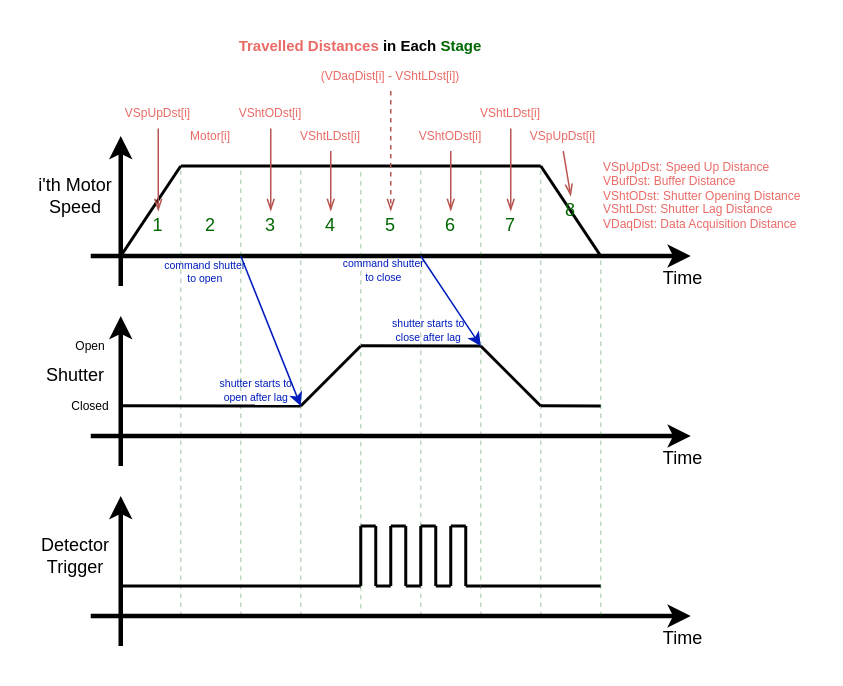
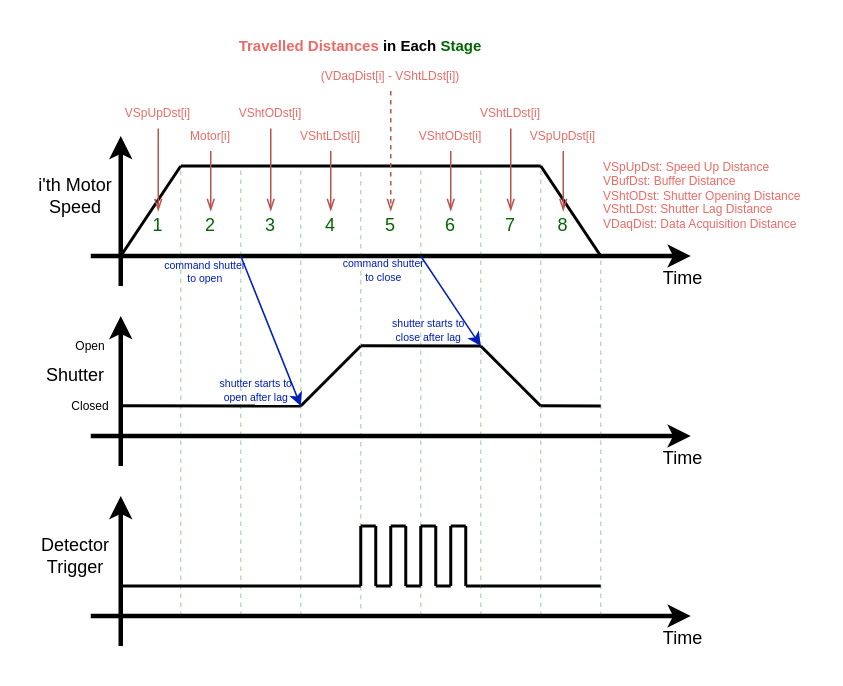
  <mxCell id="0" />
  <mxCell id="1" parent="0" />
  <mxCell id="2" value="" style="endArrow=classic;html=1;strokeWidth=3;" edge="1" parent="1"><mxGeometry width="50" height="50" relative="1" as="geometry"><mxPoint x="80" y="190" as="sourcePoint" /><mxPoint x="80" y="90" as="targetPoint" /></mxGeometry></mxCell>
  <mxCell id="3" value="" style="endArrow=classic;html=1;strokeWidth=3;" edge="1" parent="1"><mxGeometry width="50" height="50" relative="1" as="geometry"><mxPoint x="60" y="170" as="sourcePoint" /><mxPoint x="460" y="170" as="targetPoint" /></mxGeometry></mxCell>
  <mxCell id="4" value="" style="endArrow=none;html=1;strokeWidth=2;" edge="1" parent="1"><mxGeometry width="50" height="50" relative="1" as="geometry"><mxPoint x="80" y="170" as="sourcePoint" /><mxPoint x="120" y="110" as="targetPoint" /></mxGeometry></mxCell>
  <mxCell id="5" value="" style="endArrow=none;html=1;strokeWidth=2;fontColor=#EA6B66;" edge="1" parent="1"><mxGeometry width="50" height="50" relative="1" as="geometry"><mxPoint x="120" y="110" as="sourcePoint" /><mxPoint x="360" y="110" as="targetPoint" /></mxGeometry></mxCell>
  <mxCell id="6" value="1" style="text;html=1;strokeColor=none;fillColor=none;align=center;verticalAlign=middle;whiteSpace=wrap;rounded=0;fontColor=#006600;" vertex="1" parent="1"><mxGeometry x="95" y="140" width="20" height="20" as="geometry" /></mxCell>
  <mxCell id="7" value="" style="endArrow=none;dashed=1;html=1;strokeColor=#006600;opacity=25;" edge="1" parent="1"><mxGeometry width="50" height="50" relative="1" as="geometry"><mxPoint x="120" y="410" as="sourcePoint" /><mxPoint x="120" y="110" as="targetPoint" /></mxGeometry></mxCell>
  <mxCell id="8" value="2" style="text;html=1;strokeColor=none;fillColor=none;align=center;verticalAlign=middle;whiteSpace=wrap;rounded=0;fontColor=#006600;" vertex="1" parent="1"><mxGeometry x="130" y="140" width="20" height="20" as="geometry" /></mxCell>
  <mxCell id="9" value="3" style="text;html=1;strokeColor=none;fillColor=none;align=center;verticalAlign=middle;whiteSpace=wrap;rounded=0;fontColor=#006600;" vertex="1" parent="1"><mxGeometry x="170" y="140" width="20" height="20" as="geometry" /></mxCell>
  <mxCell id="10" value="" style="endArrow=none;dashed=1;html=1;strokeColor=#006600;opacity=25;" edge="1" parent="1"><mxGeometry width="50" height="50" relative="1" as="geometry"><mxPoint x="160" y="410" as="sourcePoint" /><mxPoint x="160" y="110" as="targetPoint" /></mxGeometry></mxCell>
  <mxCell id="11" value="4" style="text;html=1;strokeColor=none;fillColor=none;align=center;verticalAlign=middle;whiteSpace=wrap;rounded=0;fontColor=#006600;" vertex="1" parent="1"><mxGeometry x="210" y="140" width="20" height="20" as="geometry" /></mxCell>
  <mxCell id="12" value="" style="endArrow=none;dashed=1;html=1;strokeColor=#006600;opacity=25;" edge="1" parent="1"><mxGeometry width="50" height="50" relative="1" as="geometry"><mxPoint x="200" y="410" as="sourcePoint" /><mxPoint x="200" y="110" as="targetPoint" /></mxGeometry></mxCell>
  <mxCell id="13" value="" style="endArrow=none;dashed=1;html=1;strokeColor=#006600;opacity=25;" edge="1" parent="1"><mxGeometry width="50" height="50" relative="1" as="geometry"><mxPoint x="240" y="405" as="sourcePoint" /><mxPoint x="240" y="110" as="targetPoint" /></mxGeometry></mxCell>
  <mxCell id="14" value="" style="endArrow=none;dashed=1;html=1;strokeColor=#006600;opacity=25;" edge="1" parent="1"><mxGeometry width="50" height="50" relative="1" as="geometry"><mxPoint x="280" y="410" as="sourcePoint" /><mxPoint x="280" y="110" as="targetPoint" /></mxGeometry></mxCell>
  <mxCell id="15" value="" style="endArrow=none;dashed=1;html=1;strokeColor=#006600;opacity=25;" edge="1" parent="1"><mxGeometry width="50" height="50" relative="1" as="geometry"><mxPoint x="360" y="410" as="sourcePoint" /><mxPoint x="360" y="110" as="targetPoint" /></mxGeometry></mxCell>
  <mxCell id="16" value="" style="endArrow=none;dashed=1;html=1;strokeColor=#006600;opacity=25;" edge="1" parent="1"><mxGeometry width="50" height="50" relative="1" as="geometry"><mxPoint x="320" y="410" as="sourcePoint" /><mxPoint x="320" y="110" as="targetPoint" /></mxGeometry></mxCell>
  <mxCell id="17" value="6" style="text;html=1;strokeColor=none;fillColor=none;align=center;verticalAlign=middle;whiteSpace=wrap;rounded=0;fontColor=#006600;" vertex="1" parent="1"><mxGeometry x="290" y="140" width="20" height="20" as="geometry" /></mxCell>
  <mxCell id="18" value="5" style="text;html=1;strokeColor=none;fillColor=none;align=center;verticalAlign=middle;whiteSpace=wrap;rounded=0;fontColor=#006600;" vertex="1" parent="1"><mxGeometry x="250" y="140" width="20" height="20" as="geometry" /></mxCell>
  <mxCell id="19" value="7" style="text;html=1;strokeColor=none;fillColor=none;align=center;verticalAlign=middle;whiteSpace=wrap;rounded=0;fontColor=#006600;" vertex="1" parent="1"><mxGeometry x="330" y="140" width="20" height="20" as="geometry" /></mxCell>
  <mxCell id="20" value="" style="endArrow=none;html=1;strokeWidth=2;" edge="1" parent="1"><mxGeometry width="50" height="50" relative="1" as="geometry"><mxPoint x="400" y="170" as="sourcePoint" /><mxPoint x="360" y="110" as="targetPoint" /></mxGeometry></mxCell>
- <mxCell id="21" value="8" style="text;html=1;strokeColor=none;fillColor=none;align=center;verticalAlign=middle;whiteSpace=wrap;rounded=0;fontColor=#006600;" vertex="1" parent="1"><mxGeometry x="370" y="130" width="20" height="20" as="geometry" /></mxCell>
+ <mxCell id="21" value="8" style="text;html=1;strokeColor=none;fillColor=none;align=center;verticalAlign=middle;whiteSpace=wrap;rounded=0;fontColor=#006600;" vertex="1" parent="1"><mxGeometry x="365" y="140" width="20" height="20" as="geometry" /></mxCell>
  <mxCell id="22" value="i'th Motor Speed" style="text;html=1;strokeColor=none;fillColor=none;align=center;verticalAlign=middle;whiteSpace=wrap;rounded=0;" vertex="1" parent="1"><mxGeometry x="20" y="110" width="60" height="40" as="geometry" /></mxCell>
  <mxCell id="23" value="Time" style="text;html=1;strokeColor=none;fillColor=none;align=center;verticalAlign=middle;whiteSpace=wrap;rounded=0;" vertex="1" parent="1"><mxGeometry x="435" y="175" width="40" height="20" as="geometry" /></mxCell>
  <mxCell id="24" style="rounded=0;orthogonalLoop=1;jettySize=auto;html=1;exitX=0.5;exitY=1;exitDx=0;exitDy=0;entryX=0.5;entryY=0;entryDx=0;entryDy=0;fontSize=8;endArrow=openThin;endFill=0;fontColor=#EA6B66;fillColor=#f8cecc;strokeColor=#b85450;" edge="1" parent="1" source="25" target="6"><mxGeometry relative="1" as="geometry" /></mxCell>
  <mxCell id="25" value="VSpUpDst[i]" style="text;html=1;strokeColor=none;fillColor=none;align=center;verticalAlign=middle;whiteSpace=wrap;rounded=0;fontSize=8;fontColor=#EA6B66;" vertex="1" parent="1"><mxGeometry x="85" y="65" width="40" height="20" as="geometry" /></mxCell>
  <mxCell id="26" value="Motor[i]" style="text;html=1;strokeColor=none;fillColor=none;align=center;verticalAlign=middle;whiteSpace=wrap;rounded=0;fontSize=8;fontColor=#EA6B66;" vertex="1" parent="1"><mxGeometry x="120" y="80" width="40" height="20" as="geometry" /></mxCell>
+ <mxCell id="27" style="rounded=0;orthogonalLoop=1;jettySize=auto;html=1;exitX=0.5;exitY=1;exitDx=0;exitDy=0;entryX=0.5;entryY=0;entryDx=0;entryDy=0;fontSize=8;endArrow=openThin;endFill=0;fontColor=#EA6B66;fillColor=#f8cecc;strokeColor=#b85450;" edge="1" source="26" parent="1" target="8"><mxGeometry relative="1" as="geometry"><mxPoint x="155" y="175" as="targetPoint" /></mxGeometry></mxCell>
  <mxCell id="28" value="VShtODst[i]" style="text;html=1;strokeColor=none;fillColor=none;align=center;verticalAlign=middle;whiteSpace=wrap;rounded=0;fontSize=8;fontColor=#EA6B66;" vertex="1" parent="1"><mxGeometry x="160" y="65" width="40" height="20" as="geometry" /></mxCell>
  <mxCell id="29" style="rounded=0;orthogonalLoop=1;jettySize=auto;html=1;exitX=0.5;exitY=1;exitDx=0;exitDy=0;entryX=0.5;entryY=0;entryDx=0;entryDy=0;fontSize=8;endArrow=openThin;endFill=0;fontColor=#EA6B66;fillColor=#f8cecc;strokeColor=#b85450;" edge="1" source="28" parent="1" target="9"><mxGeometry relative="1" as="geometry"><mxPoint x="180" y="160" as="targetPoint" /></mxGeometry></mxCell>
  <mxCell id="30" value="VShtLDst[i]" style="text;html=1;strokeColor=none;fillColor=none;align=center;verticalAlign=middle;whiteSpace=wrap;rounded=0;fontSize=8;fontColor=#EA6B66;" vertex="1" parent="1"><mxGeometry x="200" y="80" width="40" height="20" as="geometry" /></mxCell>
  <mxCell id="31" style="rounded=0;orthogonalLoop=1;jettySize=auto;html=1;exitX=0.5;exitY=1;exitDx=0;exitDy=0;entryX=0.5;entryY=0;entryDx=0;entryDy=0;fontSize=8;endArrow=openThin;endFill=0;fontColor=#EA6B66;fillColor=#f8cecc;strokeColor=#b85450;" edge="1" source="30" parent="1" target="11"><mxGeometry relative="1" as="geometry"><mxPoint x="220" y="160" as="targetPoint" /></mxGeometry></mxCell>
  <mxCell id="32" value="(VDaqDist[i] - VShtLDst[i])" style="text;html=1;strokeColor=none;fillColor=none;align=center;verticalAlign=middle;whiteSpace=wrap;rounded=0;fontSize=8;fontColor=#EA6B66;" vertex="1" parent="1"><mxGeometry x="200" y="40" width="120" height="20" as="geometry" /></mxCell>
  <mxCell id="33" style="rounded=0;orthogonalLoop=1;jettySize=auto;html=1;exitX=0.5;exitY=1;exitDx=0;exitDy=0;entryX=0.5;entryY=0;entryDx=0;entryDy=0;fontSize=8;endArrow=openThin;endFill=0;fontColor=#EA6B66;fillColor=#f8cecc;strokeColor=#b85450;dashed=1;" edge="1" source="32" parent="1" target="18"><mxGeometry relative="1" as="geometry"><mxPoint x="260" y="160" as="targetPoint" /></mxGeometry></mxCell>
  <mxCell id="34" value="VShtODst[i]" style="text;html=1;strokeColor=none;fillColor=none;align=center;verticalAlign=middle;whiteSpace=wrap;rounded=0;fontSize=8;fontColor=#EA6B66;" vertex="1" parent="1"><mxGeometry x="280" y="80" width="40" height="20" as="geometry" /></mxCell>
  <mxCell id="35" style="rounded=0;orthogonalLoop=1;jettySize=auto;html=1;exitX=0.5;exitY=1;exitDx=0;exitDy=0;entryX=0.5;entryY=0;entryDx=0;entryDy=0;fontSize=8;endArrow=openThin;endFill=0;fontColor=#EA6B66;fillColor=#f8cecc;strokeColor=#b85450;" edge="1" source="34" parent="1" target="17"><mxGeometry relative="1" as="geometry"><mxPoint x="300" y="160" as="targetPoint" /></mxGeometry></mxCell>
  <mxCell id="36" value="VShtLDst[i]" style="text;html=1;strokeColor=none;fillColor=none;align=center;verticalAlign=middle;whiteSpace=wrap;rounded=0;fontSize=8;fontColor=#EA6B66;" vertex="1" parent="1"><mxGeometry x="320" y="65" width="40" height="20" as="geometry" /></mxCell>
  <mxCell id="37" style="rounded=0;orthogonalLoop=1;jettySize=auto;html=1;exitX=0.5;exitY=1;exitDx=0;exitDy=0;entryX=0.5;entryY=0;entryDx=0;entryDy=0;fontSize=8;endArrow=openThin;endFill=0;fontColor=#EA6B66;fillColor=#f8cecc;strokeColor=#b85450;" edge="1" source="36" parent="1" target="19"><mxGeometry relative="1" as="geometry"><mxPoint x="340" y="160" as="targetPoint" /></mxGeometry></mxCell>
  <mxCell id="38" value="VSpUpDst[i]" style="text;html=1;strokeColor=none;fillColor=none;align=center;verticalAlign=middle;whiteSpace=wrap;rounded=0;fontSize=8;fontColor=#EA6B66;" vertex="1" parent="1"><mxGeometry x="355" y="80" width="40" height="20" as="geometry" /></mxCell>
  <mxCell id="39" style="rounded=0;orthogonalLoop=1;jettySize=auto;html=1;exitX=0.5;exitY=1;exitDx=0;exitDy=0;entryX=0.5;entryY=0;entryDx=0;entryDy=0;fontSize=8;endArrow=openThin;endFill=0;fontColor=#EA6B66;fillColor=#f8cecc;strokeColor=#b85450;" edge="1" source="38" parent="1" target="21"><mxGeometry relative="1" as="geometry"><mxPoint x="380" y="160" as="targetPoint" /></mxGeometry></mxCell>
  <mxCell id="40" value="" style="endArrow=classic;html=1;strokeWidth=3;" edge="1" parent="1"><mxGeometry width="50" height="50" relative="1" as="geometry"><mxPoint x="80" y="310" as="sourcePoint" /><mxPoint x="80" y="210" as="targetPoint" /></mxGeometry></mxCell>
  <mxCell id="41" value="Shutter" style="text;html=1;strokeColor=none;fillColor=none;align=center;verticalAlign=middle;whiteSpace=wrap;rounded=0;" vertex="1" parent="1"><mxGeometry x="20" y="240" width="60" height="20" as="geometry" /></mxCell>
  <mxCell id="42" value="Time" style="text;html=1;strokeColor=none;fillColor=none;align=center;verticalAlign=middle;whiteSpace=wrap;rounded=0;" vertex="1" parent="1"><mxGeometry x="435" y="295" width="40" height="20" as="geometry" /></mxCell>
  <mxCell id="43" value="" style="endArrow=classic;html=1;strokeWidth=3;" edge="1" parent="1"><mxGeometry width="50" height="50" relative="1" as="geometry"><mxPoint x="60" y="290" as="sourcePoint" /><mxPoint x="460" y="290" as="targetPoint" /></mxGeometry></mxCell>
  <mxCell id="44" value="Closed" style="text;html=1;strokeColor=none;fillColor=none;align=center;verticalAlign=middle;whiteSpace=wrap;rounded=0;fontSize=8;" vertex="1" parent="1"><mxGeometry y="260" width="40" height="20" as="geometry" x="40" /></mxCell>
  <mxCell id="45" value="Open" style="text;html=1;strokeColor=none;fillColor=none;align=center;verticalAlign=middle;whiteSpace=wrap;rounded=0;fontSize=8;" vertex="1" parent="1"><mxGeometry y="220" width="40" height="20" as="geometry" x="40" /></mxCell>
  <mxCell id="46" value="" style="endArrow=classic;html=1;strokeWidth=3;" edge="1" parent="1"><mxGeometry width="50" height="50" relative="1" as="geometry"><mxPoint x="80" y="430" as="sourcePoint" /><mxPoint x="80" y="330" as="targetPoint" /></mxGeometry></mxCell>
  <mxCell id="47" value="Detector&lt;br&gt;Trigger" style="text;html=1;strokeColor=none;fillColor=none;align=center;verticalAlign=middle;whiteSpace=wrap;rounded=0;" vertex="1" parent="1"><mxGeometry x="20" y="360" width="60" height="20" as="geometry" /></mxCell>
  <mxCell id="48" value="Time" style="text;html=1;strokeColor=none;fillColor=none;align=center;verticalAlign=middle;whiteSpace=wrap;rounded=0;" vertex="1" parent="1"><mxGeometry x="435" y="415" width="40" height="20" as="geometry" /></mxCell>
  <mxCell id="49" value="" style="endArrow=classic;html=1;strokeWidth=3;" edge="1" parent="1"><mxGeometry width="50" height="50" relative="1" as="geometry"><mxPoint x="60" y="410" as="sourcePoint" /><mxPoint x="460" y="410" as="targetPoint" /></mxGeometry></mxCell>
  <mxCell id="50" value="Travelled Distances &lt;font color=&quot;#000000&quot;&gt;in Each&lt;/font&gt; &lt;font color=&quot;#006600&quot;&gt;Stage&lt;/font&gt;" style="text;html=1;strokeColor=none;fillColor=none;align=center;verticalAlign=middle;whiteSpace=wrap;rounded=0;fontSize=10;fontColor=#EA6B66;fontStyle=1" vertex="1" parent="1"><mxGeometry x="80" y="20" width="320" height="20" as="geometry" /></mxCell>
  <mxCell id="51" value="VSpUpDst: Speed Up Distance&lt;br&gt;VBufDst: Buffer Distance&lt;br&gt;VShtODst: Shutter Opening Distance&lt;br&gt;VShtLDst: Shutter Lag Distance&lt;br&gt;VDaqDist: Data Acquisition Distance" style="text;html=1;strokeColor=none;fillColor=none;align=left;verticalAlign=middle;whiteSpace=wrap;rounded=0;fontSize=8;fontColor=#EA6B66;" vertex="1" parent="1"><mxGeometry x="400" y="100" width="140" height="60" as="geometry" /></mxCell>
  <mxCell id="52" value="" style="endArrow=none;html=1;strokeWidth=2;fontColor=#EA6B66;" edge="1" parent="1"><mxGeometry width="50" height="50" relative="1" as="geometry"><mxPoint x="80" y="269.83" as="sourcePoint" /><mxPoint x="200" y="270" as="targetPoint" /></mxGeometry></mxCell>
  <mxCell id="53" value="" style="endArrow=none;html=1;strokeWidth=2;" edge="1" parent="1"><mxGeometry width="50" height="50" relative="1" as="geometry"><mxPoint x="200" y="270" as="sourcePoint" /><mxPoint x="240" y="230" as="targetPoint" /></mxGeometry></mxCell>
  <mxCell id="54" value="" style="endArrow=none;html=1;strokeWidth=2;fontColor=#EA6B66;" edge="1" parent="1"><mxGeometry width="50" height="50" relative="1" as="geometry"><mxPoint x="240" y="229.83" as="sourcePoint" /><mxPoint x="320" y="230" as="targetPoint" /></mxGeometry></mxCell>
  <mxCell id="55" value="" style="endArrow=none;html=1;strokeWidth=2;" edge="1" parent="1"><mxGeometry width="50" height="50" relative="1" as="geometry"><mxPoint x="360" y="270" as="sourcePoint" /><mxPoint x="320" y="230" as="targetPoint" /></mxGeometry></mxCell>
  <mxCell id="56" value="" style="endArrow=none;html=1;strokeWidth=2;fontColor=#EA6B66;" edge="1" parent="1"><mxGeometry width="50" height="50" relative="1" as="geometry"><mxPoint x="360" y="269.83" as="sourcePoint" /><mxPoint x="400" y="270" as="targetPoint" /></mxGeometry></mxCell>
  <mxCell id="57" value="" style="endArrow=classic;html=1;strokeColor=#001DBC;strokeWidth=1;fontSize=10;fontColor=#006600;fillColor=#0050ef;" edge="1" parent="1"><mxGeometry width="50" height="50" relative="1" as="geometry"><mxPoint x="160" y="170" as="sourcePoint" /><mxPoint x="200" y="270" as="targetPoint" /></mxGeometry></mxCell>
  <mxCell id="58" value="command shutter &lt;br style=&quot;font-size: 7px;&quot;&gt;to open" style="edgeLabel;html=1;align=center;verticalAlign=middle;resizable=0;points=[];fontSize=7;labelBackgroundColor=none;fontColor=#001dbc;" vertex="1" connectable="0" parent="57"><mxGeometry x="-0.686" relative="1" as="geometry"><mxPoint x="-31.28" y="-5.69" as="offset" /></mxGeometry></mxCell>
  <mxCell id="59" value="shutter starts to &lt;br style=&quot;font-size: 7px;&quot;&gt;open after lag" style="edgeLabel;html=1;align=center;verticalAlign=middle;resizable=0;points=[];fontSize=7;labelBackgroundColor=none;fontColor=#001dbc;" vertex="1" connectable="0" parent="57"><mxGeometry x="0.509" y="1" relative="1" as="geometry"><mxPoint x="-21.15" y="14.81" as="offset" /></mxGeometry></mxCell>
  <mxCell id="60" value="" style="endArrow=classic;html=1;strokeColor=#001DBC;strokeWidth=1;fontSize=10;fontColor=#006600;fillColor=#0050ef;" edge="1" parent="1"><mxGeometry width="50" height="50" relative="1" as="geometry"><mxPoint x="280" y="170" as="sourcePoint" /><mxPoint x="320" y="230" as="targetPoint" /></mxGeometry></mxCell>
  <mxCell id="61" value="command shutter &lt;br style=&quot;font-size: 7px&quot;&gt;to close" style="edgeLabel;html=1;align=center;verticalAlign=middle;resizable=0;points=[];fontSize=7;labelBackgroundColor=none;fontColor=#001dbc;" vertex="1" connectable="0" parent="60"><mxGeometry x="-0.686" relative="1" as="geometry"><mxPoint x="-31.28" y="0.53" as="offset" /></mxGeometry></mxCell>
  <mxCell id="62" value="shutter starts to &lt;br style=&quot;font-size: 7px&quot;&gt;close after lag" style="edgeLabel;html=1;align=center;verticalAlign=middle;resizable=0;points=[];fontSize=7;labelBackgroundColor=none;fontColor=#001dbc;" vertex="1" connectable="0" parent="60"><mxGeometry x="0.509" y="1" relative="1" as="geometry"><mxPoint x="-26.05" y="5.22" as="offset" /></mxGeometry></mxCell>
  <mxCell id="63" value="" style="endArrow=none;html=1;strokeWidth=2;fontColor=#EA6B66;" edge="1" parent="1"><mxGeometry width="50" height="50" relative="1" as="geometry"><mxPoint x="80" y="390" as="sourcePoint" /><mxPoint x="240" y="390" as="targetPoint" /></mxGeometry></mxCell>
  <mxCell id="64" value="" style="group" vertex="1" connectable="0" parent="1"><mxGeometry x="240" y="350" width="20.0" height="40" as="geometry" /></mxCell>
  <mxCell id="65" value="" style="endArrow=none;html=1;strokeWidth=2;" edge="1" parent="64"><mxGeometry width="50" height="50" relative="1" as="geometry"><mxPoint y="40" as="sourcePoint" /><mxPoint x="2.274e-13" as="targetPoint" /></mxGeometry></mxCell>
  <mxCell id="66" value="" style="endArrow=none;html=1;strokeWidth=2;fontColor=#EA6B66;" edge="1" parent="64"><mxGeometry width="50" height="50" relative="1" as="geometry"><mxPoint x="2.274e-13" as="sourcePoint" /><mxPoint x="10.0" as="targetPoint" /></mxGeometry></mxCell>
  <mxCell id="67" value="" style="endArrow=none;html=1;strokeWidth=2;" edge="1" parent="64"><mxGeometry width="50" height="50" relative="1" as="geometry"><mxPoint x="10.0" y="40" as="sourcePoint" /><mxPoint x="10.0" as="targetPoint" /></mxGeometry></mxCell>
  <mxCell id="68" value="" style="endArrow=none;html=1;strokeWidth=2;fontColor=#EA6B66;" edge="1" parent="64"><mxGeometry width="50" height="50" relative="1" as="geometry"><mxPoint x="10.0" y="40" as="sourcePoint" /><mxPoint x="20.0" y="40" as="targetPoint" /></mxGeometry></mxCell>
  <mxCell id="69" value="" style="group" vertex="1" connectable="0" parent="1"><mxGeometry x="260" y="350" width="20.0" height="40" as="geometry" /></mxCell>
  <mxCell id="70" value="" style="endArrow=none;html=1;strokeWidth=2;" edge="1" parent="69"><mxGeometry width="50" height="50" relative="1" as="geometry"><mxPoint y="40" as="sourcePoint" /><mxPoint x="2.274e-13" as="targetPoint" /></mxGeometry></mxCell>
  <mxCell id="71" value="" style="endArrow=none;html=1;strokeWidth=2;fontColor=#EA6B66;" edge="1" parent="69"><mxGeometry width="50" height="50" relative="1" as="geometry"><mxPoint x="2.274e-13" as="sourcePoint" /><mxPoint x="10.0" as="targetPoint" /></mxGeometry></mxCell>
  <mxCell id="72" value="" style="endArrow=none;html=1;strokeWidth=2;" edge="1" parent="69"><mxGeometry width="50" height="50" relative="1" as="geometry"><mxPoint x="10.0" y="40" as="sourcePoint" /><mxPoint x="10.0" as="targetPoint" /></mxGeometry></mxCell>
  <mxCell id="73" value="" style="endArrow=none;html=1;strokeWidth=2;fontColor=#EA6B66;" edge="1" parent="69"><mxGeometry width="50" height="50" relative="1" as="geometry"><mxPoint x="10.0" y="40" as="sourcePoint" /><mxPoint x="20.0" y="40" as="targetPoint" /></mxGeometry></mxCell>
  <mxCell id="74" value="" style="group" vertex="1" connectable="0" parent="1"><mxGeometry x="300" y="350" width="20.0" height="40" as="geometry" /></mxCell>
  <mxCell id="75" value="" style="endArrow=none;html=1;strokeWidth=2;" edge="1" parent="74"><mxGeometry width="50" height="50" relative="1" as="geometry"><mxPoint y="40" as="sourcePoint" /><mxPoint x="2.274e-13" as="targetPoint" /></mxGeometry></mxCell>
  <mxCell id="76" value="" style="endArrow=none;html=1;strokeWidth=2;fontColor=#EA6B66;" edge="1" parent="74"><mxGeometry width="50" height="50" relative="1" as="geometry"><mxPoint x="2.274e-13" as="sourcePoint" /><mxPoint x="10.0" as="targetPoint" /></mxGeometry></mxCell>
  <mxCell id="77" value="" style="endArrow=none;html=1;strokeWidth=2;" edge="1" parent="74"><mxGeometry width="50" height="50" relative="1" as="geometry"><mxPoint x="10.0" y="40" as="sourcePoint" /><mxPoint x="10.0" as="targetPoint" /></mxGeometry></mxCell>
  <mxCell id="78" value="" style="endArrow=none;html=1;strokeWidth=2;fontColor=#EA6B66;" edge="1" parent="74"><mxGeometry width="50" height="50" relative="1" as="geometry"><mxPoint x="10.0" y="40" as="sourcePoint" /><mxPoint x="20.0" y="40" as="targetPoint" /></mxGeometry></mxCell>
  <mxCell id="79" value="" style="group" vertex="1" connectable="0" parent="1"><mxGeometry x="280" y="350" width="20.0" height="40" as="geometry" /></mxCell>
  <mxCell id="80" value="" style="endArrow=none;html=1;strokeWidth=2;" edge="1" parent="79"><mxGeometry width="50" height="50" relative="1" as="geometry"><mxPoint y="40" as="sourcePoint" /><mxPoint x="2.274e-13" as="targetPoint" /></mxGeometry></mxCell>
  <mxCell id="81" value="" style="endArrow=none;html=1;strokeWidth=2;fontColor=#EA6B66;" edge="1" parent="79"><mxGeometry width="50" height="50" relative="1" as="geometry"><mxPoint x="2.274e-13" as="sourcePoint" /><mxPoint x="10.0" as="targetPoint" /></mxGeometry></mxCell>
  <mxCell id="82" value="" style="endArrow=none;html=1;strokeWidth=2;" edge="1" parent="79"><mxGeometry width="50" height="50" relative="1" as="geometry"><mxPoint x="10.0" y="40" as="sourcePoint" /><mxPoint x="10.0" as="targetPoint" /></mxGeometry></mxCell>
  <mxCell id="83" value="" style="endArrow=none;html=1;strokeWidth=2;fontColor=#EA6B66;" edge="1" parent="79"><mxGeometry width="50" height="50" relative="1" as="geometry"><mxPoint x="10.0" y="40" as="sourcePoint" /><mxPoint x="20.0" y="40" as="targetPoint" /></mxGeometry></mxCell>
  <mxCell id="84" value="" style="endArrow=none;html=1;strokeWidth=2;fontColor=#EA6B66;" edge="1" parent="1"><mxGeometry width="50" height="50" relative="1" as="geometry"><mxPoint x="320" y="390" as="sourcePoint" /><mxPoint x="400" y="390" as="targetPoint" /></mxGeometry></mxCell>
  <mxCell id="85" value="" style="endArrow=none;dashed=1;html=1;strokeColor=#006600;opacity=25;" edge="1" parent="1"><mxGeometry width="50" height="50" relative="1" as="geometry"><mxPoint x="400" y="410" as="sourcePoint" /><mxPoint x="400" y="170" as="targetPoint" /></mxGeometry></mxCell>
